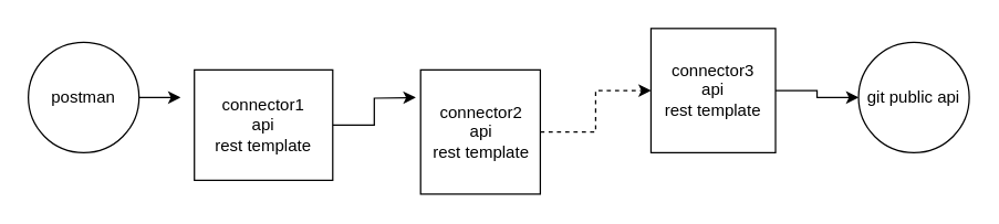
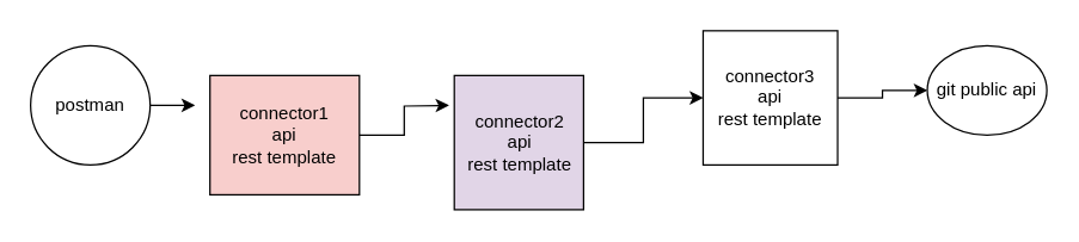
  <mxCell id="0" />
  <mxCell id="1" parent="0" />
  <mxCell id="2" style="edgeStyle=orthogonalEdgeStyle;rounded=0;orthogonalLoop=1;jettySize=auto;html=1;exitX=1;exitY=0.5;exitDx=0;exitDy=0;" edge="1" parent="1" source="3"><mxGeometry relative="1" as="geometry"><mxPoint x="300" y="70" as="targetPoint" /></mxGeometry></mxCell>
- <mxCell id="3" value="connector1&lt;br&gt;api&lt;br&gt;rest template" style="rounded=0;whiteSpace=wrap;html=1;" vertex="1" parent="1"><mxGeometry x="140" y="50" width="100" height="80" as="geometry" /></mxCell>
- <mxCell id="4" style="edgeStyle=orthogonalEdgeStyle;rounded=0;orthogonalLoop=1;jettySize=auto;html=1;exitX=1;exitY=0.5;exitDx=0;exitDy=0;entryX=0;entryY=0.5;entryDx=0;entryDy=0;dashed=1;" edge="1" parent="1" source="5" target="7"><mxGeometry relative="1" as="geometry" /></mxCell>
- <mxCell id="5" value="connector2&lt;br&gt;api&lt;br&gt;rest template" style="rounded=0;whiteSpace=wrap;html=1;" vertex="1" parent="1"><mxGeometry x="303.5" y="50" width="86.5" height="90" as="geometry" /></mxCell>
+ <mxCell id="3" value="connector1&lt;br&gt;api&lt;br&gt;rest template" style="rounded=0;whiteSpace=wrap;html=1;fillColor=#f8cecc;" vertex="1" parent="1"><mxGeometry x="140" y="50" width="100" height="80" as="geometry" /></mxCell>
+ <mxCell id="4" style="edgeStyle=orthogonalEdgeStyle;rounded=0;orthogonalLoop=1;jettySize=auto;html=1;exitX=1;exitY=0.5;exitDx=0;exitDy=0;entryX=0;entryY=0.5;entryDx=0;entryDy=0;" edge="1" parent="1" source="5" target="7"><mxGeometry relative="1" as="geometry" /></mxCell>
+ <mxCell id="5" value="connector2&lt;br&gt;api&lt;br&gt;rest template" style="rounded=0;whiteSpace=wrap;html=1;fillColor=#e1d5e7;" vertex="1" parent="1"><mxGeometry x="303.5" y="50" width="86.5" height="90" as="geometry" /></mxCell>
  <mxCell id="6" style="edgeStyle=orthogonalEdgeStyle;rounded=0;orthogonalLoop=1;jettySize=auto;html=1;exitX=1;exitY=0.5;exitDx=0;exitDy=0;entryX=0;entryY=0.5;entryDx=0;entryDy=0;" edge="1" parent="1" source="7" target="10"><mxGeometry relative="1" as="geometry" /></mxCell>
  <mxCell id="7" value="connector3&lt;br&gt;api&lt;br&gt;rest template" style="rounded=0;whiteSpace=wrap;html=1;" vertex="1" parent="1"><mxGeometry x="470" y="20" width="90" height="90" as="geometry" /></mxCell>
  <mxCell id="8" style="edgeStyle=orthogonalEdgeStyle;rounded=0;orthogonalLoop=1;jettySize=auto;html=1;" edge="1" parent="1" source="9"><mxGeometry relative="1" as="geometry"><mxPoint x="130" y="70" as="targetPoint" /></mxGeometry></mxCell>
  <mxCell id="9" value="postman&lt;br&gt;" style="ellipse;whiteSpace=wrap;html=1;aspect=fixed;" vertex="1" parent="1"><mxGeometry x="20" y="30" width="80" height="80" as="geometry" /></mxCell>
- <mxCell id="10" value="git public api&lt;br&gt;" style="ellipse;whiteSpace=wrap;html=1;aspect=fixed;" vertex="1" parent="1"><mxGeometry x="620" y="30" width="80" height="80" as="geometry" /></mxCell>
+ <mxCell id="10" value="git public api&lt;br&gt;" style="ellipse;whiteSpace=wrap;html=1;aspect=fixed;" vertex="1" parent="1"><mxGeometry x="620" y="30" width="80" height="60" as="geometry" /></mxCell>
